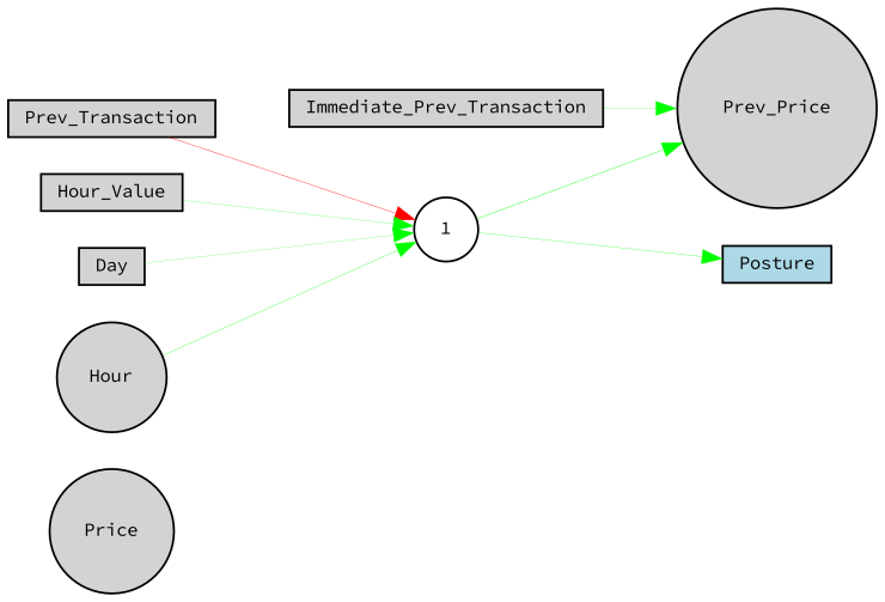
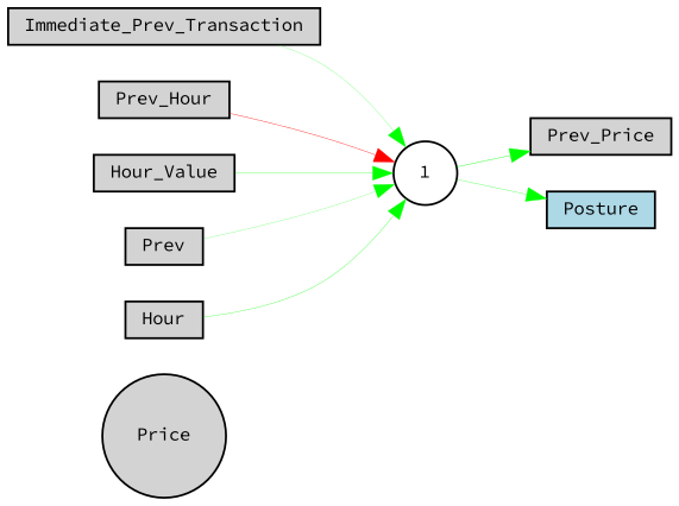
  digraph {
    fontname="Source Code Pro"
    rankdir=LR
    node [fillcolor=lightgray fontname="Source Code Pro" fontsize=9 shape=box style=filled]
    edge [color=green fontname="Source Code Pro" style=solid]
    Price [height=0.2 shape=circle width=0.2]
-   Prev_Price [height=0.2 shape=circle width=0.2]
+   Prev_Price [height=0.2 width=0.2]
    1 [fillcolor=white height=0.2 shape=circle width=0.2]
    Posture [fillcolor=lightblue height=0.2 width=0.2]
    Immediate_Prev_Transaction [height=0.2 width=0.2]
-   Prev_Transaction [height=0.2 width=0.2]
+   Prev_Transaction [height=0.2 width=0.2 label=Prev_Hour]
    n7 [height=0.2 label=Hour_Value width=0.2]
-   Day [height=0.2 width=0.2]
-   Hour [height=0.2 shape=circle width=0.2]
+   Day [height=0.2 width=0.2 label=Prev]
+   Hour [height=0.2 width=0.2]
    1 -> Prev_Price [penwidth=0.21209601211560364]
    1 -> Posture [penwidth=0.15385722898844412]
-   Immediate_Prev_Transaction -> Prev_Price [penwidth=0.1079322555776994]
+   Immediate_Prev_Transaction -> 1 [penwidth=0.1079322555776994]
    Prev_Transaction -> 1 [color=red penwidth=0.20214776438457266]
    n7 -> 1 [penwidth=0.12570070091121682]
    Day -> 1 [penwidth=0.10831412346767244]
    Hour -> 1 [penwidth=0.1644863588413008]
  }
